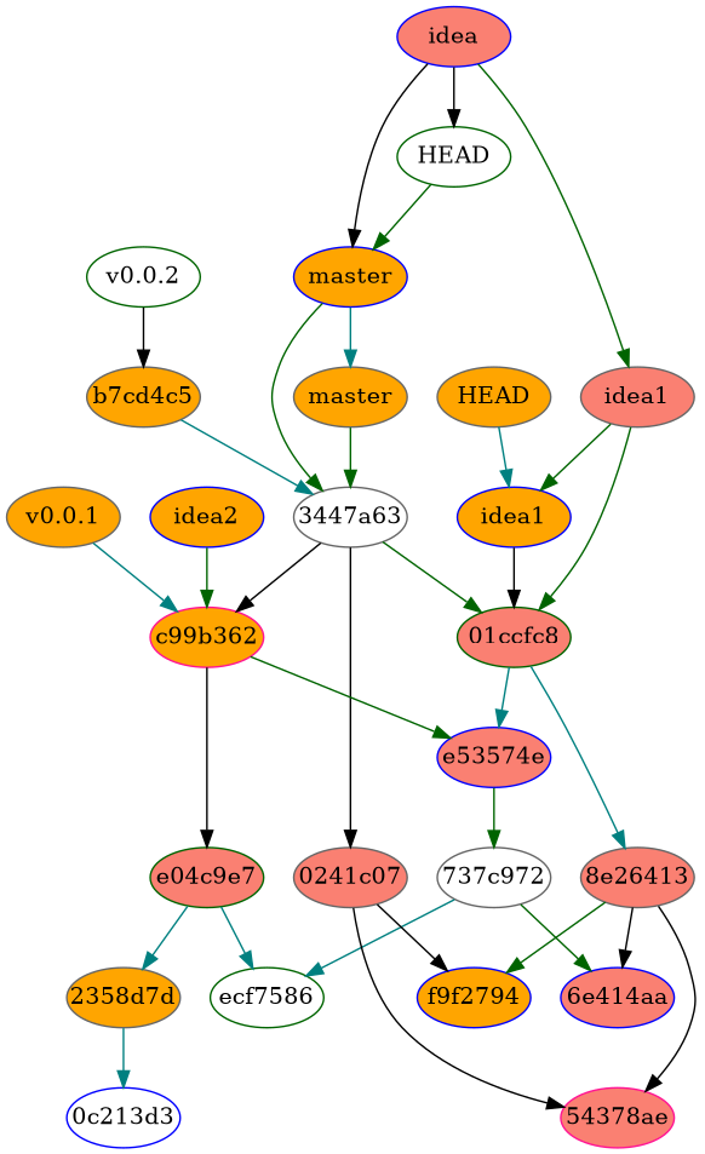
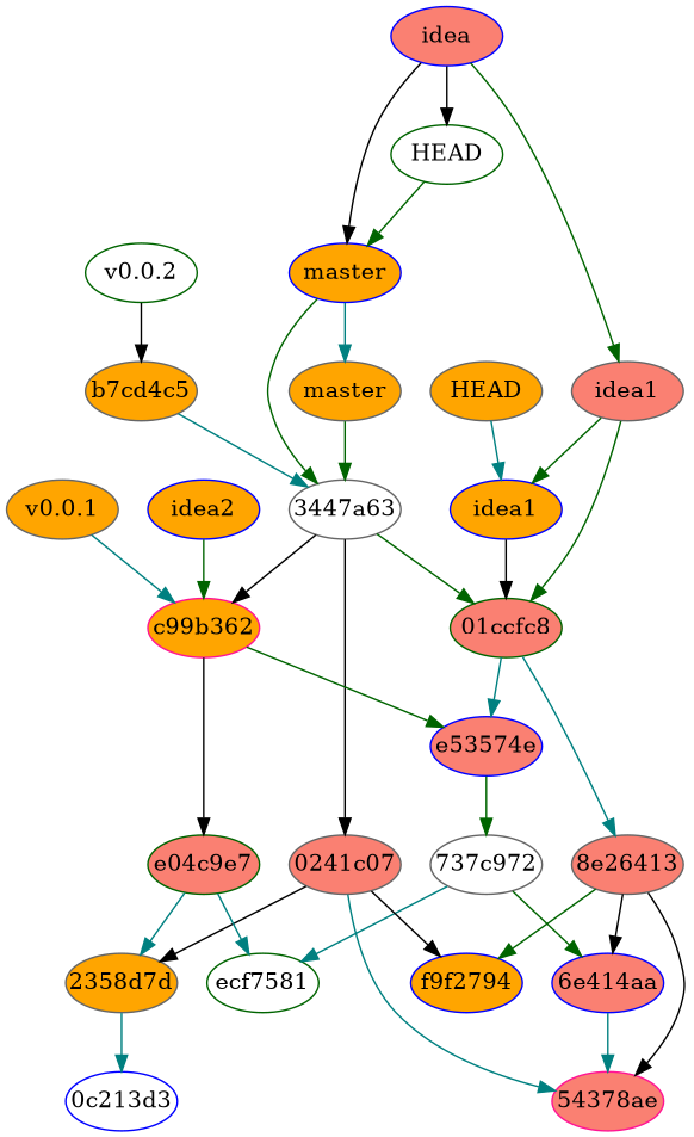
  digraph {
    node [color=gray40 fillcolor=orange fixedsize=true style=filled]
    edge [color=black]
    n1 [color=darkgreen fillcolor=salmon label="01ccfc8" width=0.95]
    n2 [fillcolor=salmon label="8e26413" width=0.95]
    n3 [color=blue fillcolor=salmon label=e53574e width=0.95]
    n4 [color=deeppink fillcolor=salmon label="54378ae" width=0.95]
    n5 [color=blue label=f9f2794 width=0.95]
    n6 [color=blue fillcolor=salmon label="6e414aa" width=0.95]
    n7 [fillcolor=white label="737c972" width=0.95]
-   n8 [color=darkgreen fillcolor=white label=ecf7586 width=0.95]
+   n8 [color=darkgreen fillcolor=white label=ecf7581 width=0.95]
    n9 [fillcolor=salmon label="0241c07" width=0.95]
    n10 [label="2358d7d" width=0.95]
    n11 [color=blue fillcolor=white label="0c213d3" width=0.95]
    n12 [fillcolor=white label="3447a63" width=0.95]
    n13 [color=deeppink label=c99b362 width=0.95]
    n14 [color=darkgreen fillcolor=salmon label=e04c9e7 width=0.95]
    n15 [color=darkgreen fillcolor=white label=HEAD width=0.95]
    n16 [color=blue label=master width=0.95]
    n17 [label=master width=0.95]
    n18 [fillcolor=salmon label=idea1 width=0.95]
    n19 [color=blue label=idea1 width=0.95]
    n20 [label="v0.0.1" width=0.95]
    n21 [color=darkgreen fillcolor=white label="v0.0.2" width=0.95]
    n22 [label=b7cd4c5 width=0.95]
    n23 [label=HEAD width=0.95]
    n24 [color=blue label=idea2 width=0.95]
    n25 [color=blue fillcolor=salmon label=idea width=0.95]
    n1 -> n2 [color=teal]
    n1 -> n3 [color=teal]
    n2 -> n4
    n2 -> n5 [color=darkgreen]
    n2 -> n6
    n3 -> n7 [color=darkgreen]
+   n6 -> n4 [color=teal]
    n7 -> n6 [color=darkgreen]
    n7 -> n8 [color=teal]
-   n9 -> n4
+   n9 -> n4 [color=teal]
    n9 -> n5
+   n9 -> n10
    n10 -> n11 [color=teal]
    n12 -> n1 [color=darkgreen]
    n12 -> n9
    n12 -> n13
    n13 -> n3 [color=darkgreen]
    n13 -> n14
    n14 -> n8 [color=teal]
    n14 -> n10 [color=teal]
    n15 -> n16 [color=darkgreen]
    n16 -> n12 [color=darkgreen]
    n16 -> n17 [color=teal]
    n17 -> n12 [color=darkgreen]
    n18 -> n1 [color=darkgreen]
    n18 -> n19 [color=darkgreen]
    n19 -> n1
    n20 -> n13 [color=teal]
    n21 -> n22
    n22 -> n12 [color=teal]
    n23 -> n19 [color=teal]
    n24 -> n13 [color=darkgreen]
    n25 -> n15
    n25 -> n16
    n25 -> n18 [color=darkgreen]
  }
